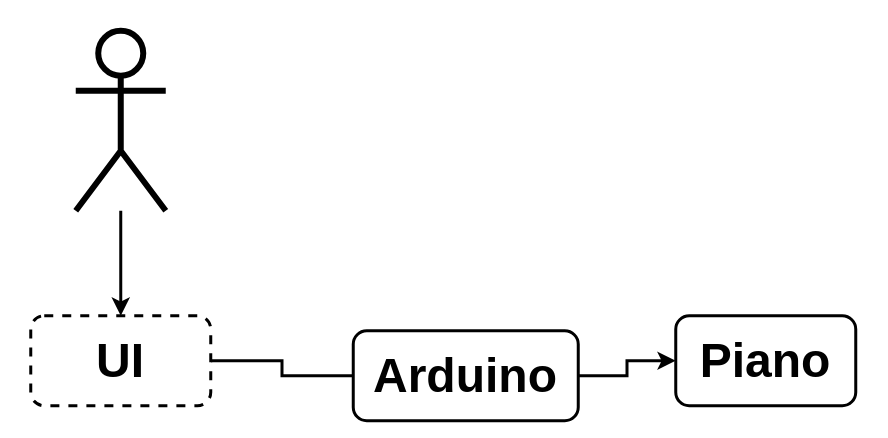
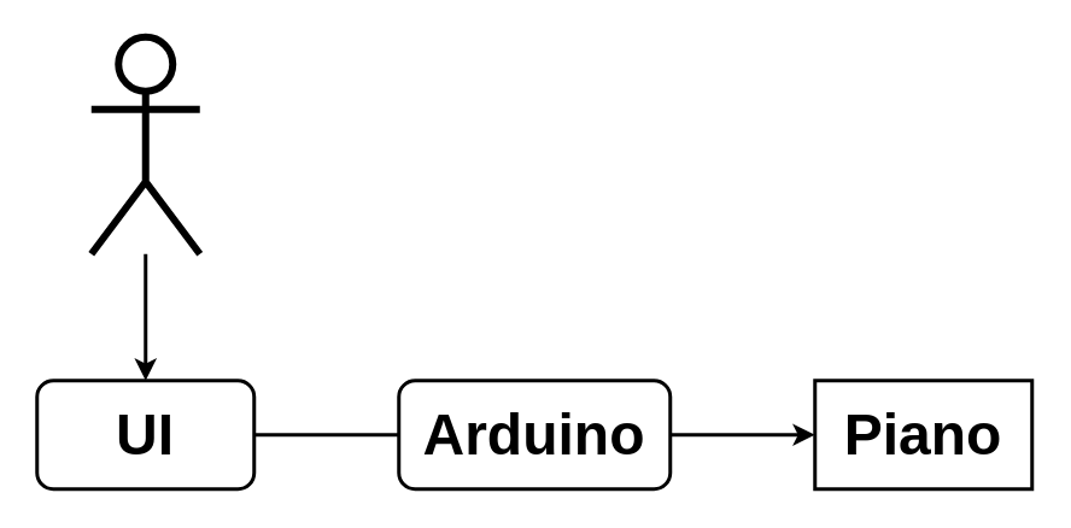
  <mxCell id="0" />
  <mxCell id="1" parent="0" />
  <mxCell id="2" style="edgeStyle=orthogonalEdgeStyle;rounded=0;orthogonalLoop=1;jettySize=auto;html=1;entryX=0;entryY=0.5;entryDx=0;entryDy=0;strokeWidth=2;endArrow=none;" edge="1" parent="1" source="3" target="5"><mxGeometry relative="1" as="geometry" /></mxCell>
- <mxCell id="3" value="&lt;font size=&quot;1&quot; style=&quot;&quot;&gt;&lt;b style=&quot;font-size: 32px;&quot;&gt;UI&lt;/b&gt;&lt;/font&gt;" style="rounded=1;whiteSpace=wrap;html=1;strokeWidth=2;dashed=1;" vertex="1" parent="1"><mxGeometry x="20" y="210" width="120" height="60" as="geometry" /></mxCell>
+ <mxCell id="3" value="&lt;font size=&quot;1&quot; style=&quot;&quot;&gt;&lt;b style=&quot;font-size: 32px;&quot;&gt;UI&lt;/b&gt;&lt;/font&gt;" style="rounded=1;whiteSpace=wrap;html=1;strokeWidth=2;" vertex="1" parent="1"><mxGeometry x="20" y="210" width="120" height="60" as="geometry" /></mxCell>
  <mxCell id="4" style="edgeStyle=orthogonalEdgeStyle;rounded=0;orthogonalLoop=1;jettySize=auto;html=1;strokeWidth=2;" edge="1" parent="1" source="5" target="6"><mxGeometry relative="1" as="geometry" /></mxCell>
- <mxCell id="5" value="&lt;font size=&quot;1&quot; style=&quot;&quot;&gt;&lt;b style=&quot;font-size: 32px;&quot;&gt;Arduino&lt;/b&gt;&lt;/font&gt;" style="rounded=1;whiteSpace=wrap;html=1;strokeWidth=2;" vertex="1" parent="1"><mxGeometry x="235" y="220" width="150" height="60" as="geometry" /></mxCell>
- <mxCell id="6" value="&lt;span style=&quot;font-size: 32px;&quot;&gt;&lt;b&gt;Piano&lt;/b&gt;&lt;/span&gt;" style="rounded=1;whiteSpace=wrap;html=1;strokeWidth=2;" vertex="1" parent="1"><mxGeometry x="450" y="210" width="120" height="60" as="geometry" /></mxCell>
+ <mxCell id="5" value="&lt;font size=&quot;1&quot; style=&quot;&quot;&gt;&lt;b style=&quot;font-size: 32px;&quot;&gt;Arduino&lt;/b&gt;&lt;/font&gt;" style="rounded=1;whiteSpace=wrap;html=1;strokeWidth=2;" vertex="1" parent="1"><mxGeometry x="220" y="210" width="150" height="60" as="geometry" /></mxCell>
+ <mxCell id="6" value="&lt;span style=&quot;font-size: 32px;&quot;&gt;&lt;b&gt;Piano&lt;/b&gt;&lt;/span&gt;" style="whiteSpace=wrap;html=1;strokeWidth=2;rounded=0;" vertex="1" parent="1"><mxGeometry x="450" y="210" width="120" height="60" as="geometry" /></mxCell>
  <mxCell id="7" style="edgeStyle=orthogonalEdgeStyle;rounded=0;orthogonalLoop=1;jettySize=auto;html=1;strokeWidth=2;" edge="1" parent="1" source="8" target="3"><mxGeometry relative="1" as="geometry" /></mxCell>
  <mxCell id="8" value="" style="shape=umlActor;verticalLabelPosition=bottom;verticalAlign=top;html=1;outlineConnect=0;strokeWidth=4;" vertex="1" parent="1"><mxGeometry x="50" y="20" width="60" height="120" as="geometry" /></mxCell>
